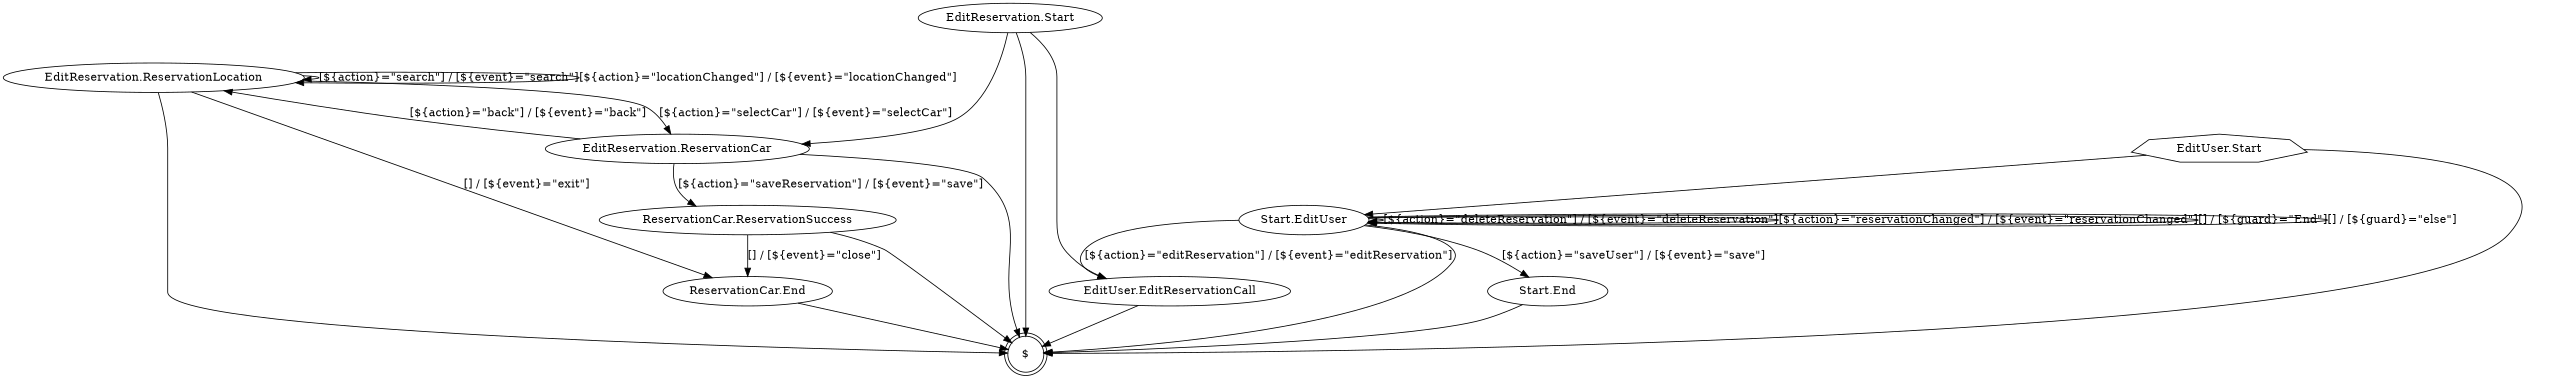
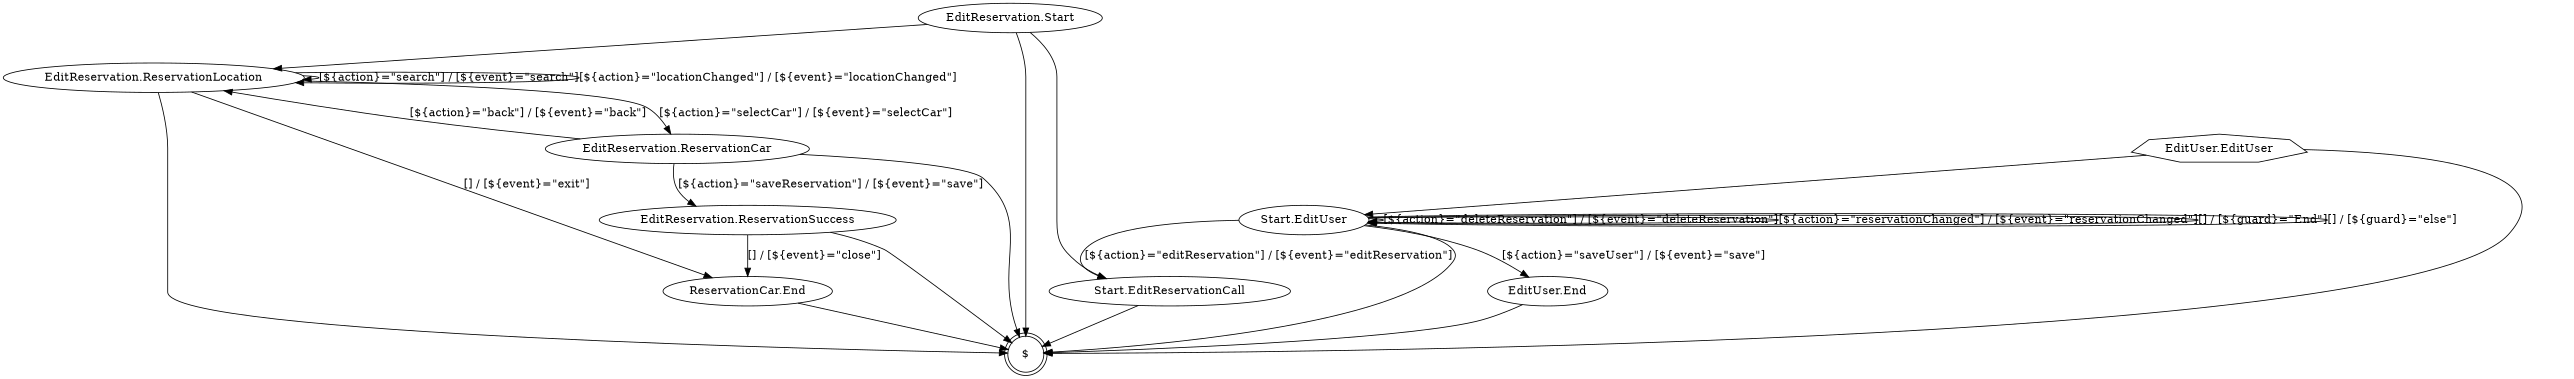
  digraph {
    node [shape=ellipse]
    edge [style=solid]
    n1 [label="$" shape=doublecircle]
    n2 [label="ReservationCar.End"]
    n3 [label="EditReservation.ReservationCar"]
    n4 [label="EditReservation.ReservationLocation"]
-   n5 [label="ReservationCar.ReservationSuccess"]
+   n5 [label="EditReservation.ReservationSuccess"]
    n6 [label="EditReservation.Start"]
-   n7 [label="EditUser.EditReservationCall"]
+   n7 [label="Start.EditReservationCall"]
    n8 [label="Start.EditUser"]
-   n9 [label="Start.End"]
-   n10 [label="EditUser.Start" shape=septagon]
+   n9 [label="EditUser.End"]
+   n10 [label="EditUser.EditUser" shape=septagon]
    n2 -> n1
    n3 -> n1
    n3 -> n4 [label="[${action}=\"back\"] / [${event}=\"back\"]"]
    n3 -> n5 [label="[${action}=\"saveReservation\"] / [${event}=\"save\"]"]
    n4 -> n1
    n4 -> n2 [label="[] / [${event}=\"exit\"]"]
    n4 -> n3 [label="[${action}=\"selectCar\"] / [${event}=\"selectCar\"]"]
    n4 -> n4 [label="[${action}=\"search\"] / [${event}=\"search\"]"]
    n4 -> n4 [label="[${action}=\"locationChanged\"] / [${event}=\"locationChanged\"]"]
    n5 -> n1
    n5 -> n2 [label="[] / [${event}=\"close\"]"]
    n6 -> n1
-   n6 -> n3
+   n6 -> n4
    n6 -> n7
    n7 -> n1
    n8 -> n1
    n8 -> n7 [label="[${action}=\"editReservation\"] / [${event}=\"editReservation\"]"]
    n8 -> n8 [label="[${action}=\"deleteReservation\"] / [${event}=\"deleteReservation\"]"]
    n8 -> n8 [label="[${action}=\"reservationChanged\"] / [${event}=\"reservationChanged\"]"]
    n8 -> n8 [label="[] / [${guard}=\"End\"]"]
    n8 -> n8 [label="[] / [${guard}=\"else\"]"]
    n8 -> n9 [label="[${action}=\"saveUser\"] / [${event}=\"save\"]"]
    n9 -> n1
    n10 -> n1
    n10 -> n8
  }
